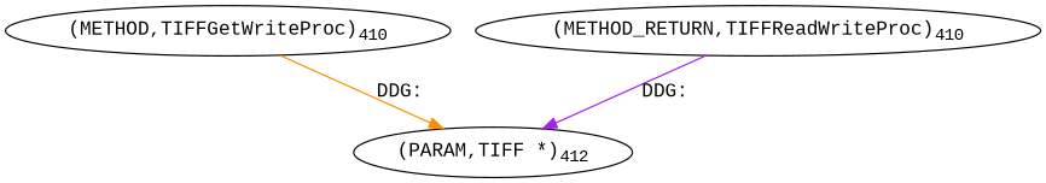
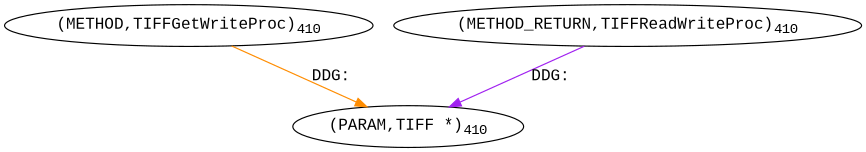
  digraph {
    fontname="Liberation Mono"
    node [fontname="Liberation Mono"]
    edge [fontname="Liberation Mono"]
    n1 [label=<(METHOD,TIFFGetWriteProc)<SUB>410</SUB>>]
-   n2 [label=<(PARAM,TIFF *)<SUB>412</SUB>>]
+   n2 [label=<(PARAM,TIFF *)<SUB>410</SUB>>]
    n3 [label=<(METHOD_RETURN,TIFFReadWriteProc)<SUB>410</SUB>>]
    n1 -> n2 [color=darkorange label="DDG: "]
    n3 -> n2 [color=purple label="DDG: "]
  }
